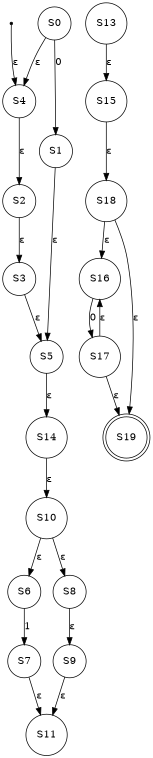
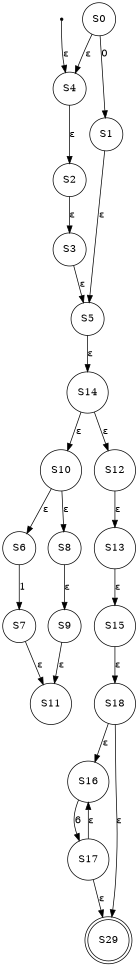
  digraph {
    rankdir=TB
    node [shape=circle]
    init [shape=point]
    n2 [label=S4]
    n3 [label=S2]
    n4 [label=S1]
    n5 [label=S5]
    n6 [label=S14]
    n7 [label=S3]
    S0
    n9 [label=S10]
+   n10 [label=S12]
    n11 [label=S6]
    n12 [label=S7]
    n13 [label=S11]
    n14 [label=S8]
    n15 [label=S9]
    n16 [label=S15]
    n17 [label=S18]
    n18 [label=S13]
    n19 [label=S16]
-   n20 [label=S19 shape=doublecircle]
+   n20 [label=S29 shape=doublecircle]
    n21 [label=S17]
    init -> n2 [label="ε"]
    n2 -> n3 [label="ε"]
    n3 -> n7 [label="ε"]
    n4 -> n5 [label="ε"]
    n5 -> n6 [label="ε"]
    n6 -> n9 [label="ε"]
+   n6 -> n10 [label="ε"]
    n7 -> n5 [label="ε"]
    S0 -> n2 [label="ε"]
    S0 -> n4 [label=0]
    n9 -> n11 [label="ε"]
    n9 -> n14 [label="ε"]
+   n10 -> n18 [label="ε"]
    n11 -> n12 [label=1]
    n12 -> n13 [label="ε"]
    n14 -> n15 [label="ε"]
    n15 -> n13 [label="ε"]
    n16 -> n17 [label="ε"]
    n17 -> n19 [label="ε"]
    n17 -> n20 [label="ε"]
    n18 -> n16 [label="ε"]
-   n19 -> n21 [label=0]
+   n19 -> n21 [label=6]
    n21 -> n19 [label="ε"]
    n21 -> n20 [label="ε"]
  }
